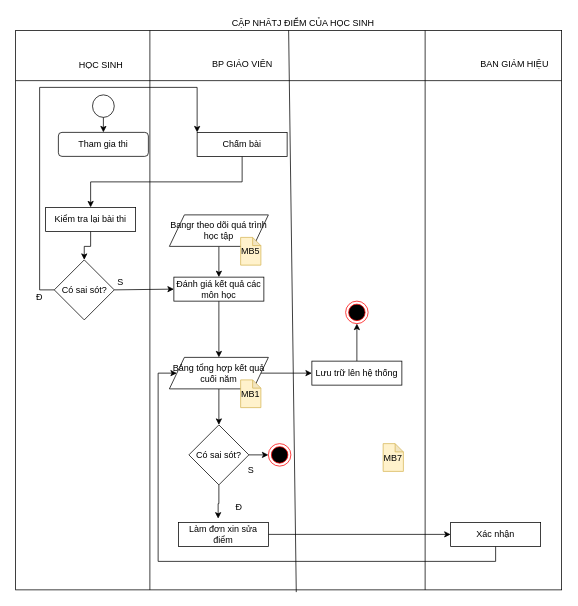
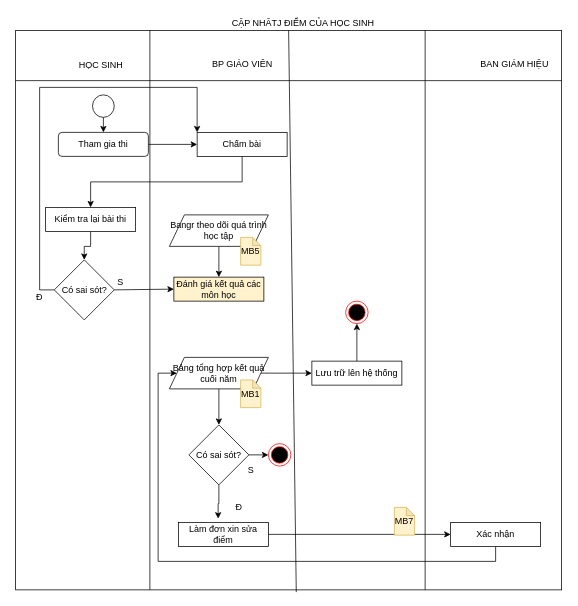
  <mxCell id="0" />
  <mxCell id="1" parent="0" />
  <mxCell id="2" value="" style="shape=internalStorage;whiteSpace=wrap;html=1;backgroundOutline=1;dx=179;dy=67;" vertex="1" parent="1"><mxGeometry x="20" y="40" width="728" height="746" as="geometry" /></mxCell>
  <mxCell id="3" value="HỌC SINH" style="text;html=1;strokeColor=none;fillColor=none;align=center;verticalAlign=middle;whiteSpace=wrap;rounded=0;" vertex="1" parent="1"><mxGeometry x="96" y="76" width="76" height="20" as="geometry" /></mxCell>
  <mxCell id="4" value="BP GIÁO VIÊN" style="text;html=1;align=center;verticalAlign=middle;resizable=0;points=[];autosize=1;" vertex="1" parent="1"><mxGeometry x="272" y="75" width="100" height="20" as="geometry" /></mxCell>
  <mxCell id="5" value="" style="endArrow=none;html=1;entryX=0.5;entryY=0;entryDx=0;entryDy=0;exitX=0.514;exitY=1.004;exitDx=0;exitDy=0;exitPerimeter=0;" edge="1" parent="1" source="2" target="2"><mxGeometry width="50" height="50" relative="1" as="geometry"><mxPoint x="249" y="486" as="sourcePoint" /><mxPoint x="299" y="436" as="targetPoint" /></mxGeometry></mxCell>
  <mxCell id="6" value="" style="endArrow=none;html=1;exitX=0.75;exitY=0;exitDx=0;exitDy=0;entryX=0.75;entryY=1;entryDx=0;entryDy=0;" edge="1" parent="1" source="2" target="2"><mxGeometry width="50" height="50" relative="1" as="geometry"><mxPoint x="249" y="486" as="sourcePoint" /><mxPoint x="299" y="436" as="targetPoint" /></mxGeometry></mxCell>
  <mxCell id="7" value="BAN GIÁM HIỆU" style="text;html=1;align=center;verticalAlign=middle;resizable=0;points=[];autosize=1;" vertex="1" parent="1"><mxGeometry x="634" y="76" width="101" height="18" as="geometry" /></mxCell>
  <mxCell id="8" value="" style="ellipse;whiteSpace=wrap;html=1;" vertex="1" parent="1"><mxGeometry x="122.5" y="126" width="29" height="30" as="geometry" /></mxCell>
  <mxCell id="9" value="" style="endArrow=classic;html=1;exitX=0.5;exitY=1;exitDx=0;exitDy=0;entryX=0.5;entryY=0;entryDx=0;entryDy=0;" edge="1" parent="1" source="8" target="11"><mxGeometry width="50" height="50" relative="1" as="geometry"><mxPoint x="362" y="486" as="sourcePoint" /><mxPoint x="412" y="436" as="targetPoint" /></mxGeometry></mxCell>
+ <mxCell id="10" style="edgeStyle=orthogonalEdgeStyle;rounded=0;orthogonalLoop=1;jettySize=auto;html=1;exitX=1;exitY=0.5;exitDx=0;exitDy=0;entryX=0;entryY=0.5;entryDx=0;entryDy=0;" edge="1" parent="1" source="11" target="13"><mxGeometry relative="1" as="geometry" /></mxCell>
  <mxCell id="11" value="Tham gia thi" style="whiteSpace=wrap;html=1;rounded=1;" vertex="1" parent="1"><mxGeometry x="77" y="176" width="120" height="32" as="geometry" /></mxCell>
  <mxCell id="12" style="edgeStyle=orthogonalEdgeStyle;rounded=0;orthogonalLoop=1;jettySize=auto;html=1;exitX=0.5;exitY=1;exitDx=0;exitDy=0;entryX=0.5;entryY=0;entryDx=0;entryDy=0;" edge="1" parent="1" source="13" target="26"><mxGeometry relative="1" as="geometry" /></mxCell>
  <mxCell id="13" value="Chấm bài" style="rounded=0;whiteSpace=wrap;html=1;" vertex="1" parent="1"><mxGeometry x="262" y="176" width="120" height="32" as="geometry" /></mxCell>
  <mxCell id="14" value="" style="endArrow=classic;html=1;exitX=1;exitY=0.5;exitDx=0;exitDy=0;entryX=0;entryY=0.5;entryDx=0;entryDy=0;" edge="1" parent="1" source="28" target="22"><mxGeometry width="50" height="50" relative="1" as="geometry"><mxPoint x="369" y="409" as="sourcePoint" /><mxPoint x="419" y="359" as="targetPoint" /></mxGeometry></mxCell>
  <mxCell id="15" style="edgeStyle=orthogonalEdgeStyle;rounded=0;orthogonalLoop=1;jettySize=auto;html=1;exitX=1;exitY=0.5;exitDx=0;exitDy=0;entryX=0;entryY=0.5;entryDx=0;entryDy=0;" edge="1" parent="1" source="17" target="24"><mxGeometry relative="1" as="geometry" /></mxCell>
  <mxCell id="16" style="edgeStyle=orthogonalEdgeStyle;rounded=0;orthogonalLoop=1;jettySize=auto;html=1;exitX=0.5;exitY=1;exitDx=0;exitDy=0;entryX=0.5;entryY=0;entryDx=0;entryDy=0;" edge="1" parent="1" source="17" target="32"><mxGeometry relative="1" as="geometry" /></mxCell>
  <mxCell id="17" value="Bảng tổng hợp kết quả cuối năm" style="shape=parallelogram;perimeter=parallelogramPerimeter;whiteSpace=wrap;html=1;fixedSize=1;" vertex="1" parent="1"><mxGeometry x="225" y="476" width="132" height="42" as="geometry" /></mxCell>
  <mxCell id="18" value="MB1" style="shape=note;whiteSpace=wrap;html=1;backgroundOutline=1;darkOpacity=0.05;size=11;fillColor=#fff2cc;strokeColor=#d6b656;" vertex="1" parent="1"><mxGeometry x="320" y="506" width="27" height="37" as="geometry" /></mxCell>
  <mxCell id="19" value="" style="ellipse;html=1;shape=endState;fillColor=#000000;strokeColor=#ff0000;" vertex="1" parent="1"><mxGeometry x="460" y="401" width="30" height="30" as="geometry" /></mxCell>
  <mxCell id="20" value="CẬP NHÂTJ ĐIỂM CỦA HỌC SINH" style="text;html=1;align=center;verticalAlign=middle;resizable=0;points=[];autosize=1;" vertex="1" parent="1"><mxGeometry x="298" y="20" width="210" height="20" as="geometry" /></mxCell>
- <mxCell id="21" style="edgeStyle=orthogonalEdgeStyle;rounded=0;orthogonalLoop=1;jettySize=auto;html=1;exitX=0.5;exitY=1;exitDx=0;exitDy=0;entryX=0.5;entryY=0;entryDx=0;entryDy=0;" edge="1" parent="1" source="22" target="17"><mxGeometry relative="1" as="geometry" /></mxCell>
- <mxCell id="22" value="Đánh giá kết quả các môn học" style="rounded=0;whiteSpace=wrap;html=1;" vertex="1" parent="1"><mxGeometry x="231" y="369" width="120" height="32" as="geometry" /></mxCell>
+ <mxCell id="22" value="Đánh giá kết quả các môn học" style="rounded=0;whiteSpace=wrap;html=1;fillColor=#fff2cc;" vertex="1" parent="1"><mxGeometry x="231" y="369" width="120" height="32" as="geometry" /></mxCell>
  <mxCell id="23" style="edgeStyle=orthogonalEdgeStyle;rounded=0;orthogonalLoop=1;jettySize=auto;html=1;exitX=0.5;exitY=0;exitDx=0;exitDy=0;entryX=0.5;entryY=1;entryDx=0;entryDy=0;" edge="1" parent="1" source="24" target="19"><mxGeometry relative="1" as="geometry" /></mxCell>
  <mxCell id="24" value="Lưu trữ lên hệ thống" style="rounded=0;whiteSpace=wrap;html=1;" vertex="1" parent="1"><mxGeometry x="415" y="481" width="120" height="32" as="geometry" /></mxCell>
  <mxCell id="25" style="edgeStyle=orthogonalEdgeStyle;rounded=0;orthogonalLoop=1;jettySize=auto;html=1;exitX=0.5;exitY=1;exitDx=0;exitDy=0;" edge="1" parent="1" source="26" target="28"><mxGeometry relative="1" as="geometry" /></mxCell>
  <mxCell id="26" value="Kiểm tra lại bài thi" style="rounded=0;whiteSpace=wrap;html=1;" vertex="1" parent="1"><mxGeometry x="60" y="276" width="120" height="32" as="geometry" /></mxCell>
  <mxCell id="27" style="edgeStyle=orthogonalEdgeStyle;rounded=0;orthogonalLoop=1;jettySize=auto;html=1;exitX=0;exitY=0.5;exitDx=0;exitDy=0;entryX=0;entryY=0;entryDx=0;entryDy=0;" edge="1" parent="1" source="28" target="13"><mxGeometry relative="1" as="geometry"><mxPoint x="31.5" y="356" as="sourcePoint" /><Array as="points"><mxPoint x="52" y="386" /><mxPoint x="52" y="116" /><mxPoint x="262" y="116" /></Array></mxGeometry></mxCell>
  <mxCell id="28" value="Có sai sót?" style="rhombus;whiteSpace=wrap;html=1;" vertex="1" parent="1"><mxGeometry x="71.5" y="346" width="80" height="80" as="geometry" /></mxCell>
  <mxCell id="29" value="Đ" style="text;html=1;strokeColor=none;fillColor=none;align=center;verticalAlign=middle;whiteSpace=wrap;rounded=0;" vertex="1" parent="1"><mxGeometry x="31.5" y="386" width="40" height="20" as="geometry" /></mxCell>
  <mxCell id="30" style="edgeStyle=orthogonalEdgeStyle;rounded=0;orthogonalLoop=1;jettySize=auto;html=1;exitX=0.5;exitY=1;exitDx=0;exitDy=0;entryX=0.442;entryY=-0.156;entryDx=0;entryDy=0;entryPerimeter=0;" edge="1" parent="1" source="32" target="37"><mxGeometry relative="1" as="geometry" /></mxCell>
  <mxCell id="31" style="edgeStyle=orthogonalEdgeStyle;rounded=0;orthogonalLoop=1;jettySize=auto;html=1;exitX=1;exitY=0.5;exitDx=0;exitDy=0;entryX=0;entryY=0.5;entryDx=0;entryDy=0;" edge="1" parent="1" source="32" target="43"><mxGeometry relative="1" as="geometry" /></mxCell>
  <mxCell id="32" value="Có sai sót?" style="rhombus;whiteSpace=wrap;html=1;" vertex="1" parent="1"><mxGeometry x="251" y="566" width="80" height="80" as="geometry" /></mxCell>
  <mxCell id="33" style="edgeStyle=orthogonalEdgeStyle;rounded=0;orthogonalLoop=1;jettySize=auto;html=1;exitX=0.5;exitY=1;exitDx=0;exitDy=0;entryX=0.5;entryY=0;entryDx=0;entryDy=0;" edge="1" parent="1" source="34" target="22"><mxGeometry relative="1" as="geometry" /></mxCell>
  <mxCell id="34" value="Bangr theo dõi quá trình học tập" style="shape=parallelogram;perimeter=parallelogramPerimeter;whiteSpace=wrap;html=1;fixedSize=1;" vertex="1" parent="1"><mxGeometry x="225" y="286" width="132" height="42" as="geometry" /></mxCell>
  <mxCell id="35" value="MB5" style="shape=note;whiteSpace=wrap;html=1;backgroundOutline=1;darkOpacity=0.05;size=11;fillColor=#fff2cc;strokeColor=#d6b656;" vertex="1" parent="1"><mxGeometry x="320" y="316" width="27" height="37" as="geometry" /></mxCell>
  <mxCell id="36" style="edgeStyle=orthogonalEdgeStyle;rounded=0;orthogonalLoop=1;jettySize=auto;html=1;exitX=1;exitY=0.5;exitDx=0;exitDy=0;" edge="1" parent="1" source="37" target="41"><mxGeometry relative="1" as="geometry" /></mxCell>
  <mxCell id="37" value="Làm đơn xin sửa điểm" style="rounded=0;whiteSpace=wrap;html=1;" vertex="1" parent="1"><mxGeometry x="237" y="696" width="120" height="32" as="geometry" /></mxCell>
  <mxCell id="38" value="S" style="text;html=1;strokeColor=none;fillColor=none;align=center;verticalAlign=middle;whiteSpace=wrap;rounded=0;" vertex="1" parent="1"><mxGeometry x="140" y="366" width="40" height="20" as="geometry" /></mxCell>
  <mxCell id="39" value="Đ" style="text;html=1;strokeColor=none;fillColor=none;align=center;verticalAlign=middle;whiteSpace=wrap;rounded=0;" vertex="1" parent="1"><mxGeometry x="298" y="666" width="40" height="20" as="geometry" /></mxCell>
  <mxCell id="40" style="edgeStyle=orthogonalEdgeStyle;rounded=0;orthogonalLoop=1;jettySize=auto;html=1;exitX=0.5;exitY=1;exitDx=0;exitDy=0;entryX=0;entryY=0.5;entryDx=0;entryDy=0;" edge="1" parent="1" source="41" target="17"><mxGeometry relative="1" as="geometry"><Array as="points"><mxPoint x="660" y="748" /><mxPoint x="210" y="748" /><mxPoint x="210" y="497" /></Array></mxGeometry></mxCell>
  <mxCell id="41" value="Xác nhận" style="rounded=0;whiteSpace=wrap;html=1;" vertex="1" parent="1"><mxGeometry x="600" y="696" width="120" height="32" as="geometry" /></mxCell>
- <mxCell id="42" value="MB7" style="shape=note;whiteSpace=wrap;html=1;backgroundOutline=1;darkOpacity=0.05;size=11;fillColor=#fff2cc;strokeColor=#d6b656;" vertex="1" parent="1"><mxGeometry x="510" y="591" width="27" height="37" as="geometry" /></mxCell>
+ <mxCell id="42" value="MB7" style="shape=note;whiteSpace=wrap;html=1;backgroundOutline=1;darkOpacity=0.05;size=11;fillColor=#fff2cc;strokeColor=#d6b656;" vertex="1" parent="1"><mxGeometry x="525" y="676" width="27" height="37" as="geometry" /></mxCell>
  <mxCell id="43" value="" style="ellipse;html=1;shape=endState;fillColor=#000000;strokeColor=#ff0000;" vertex="1" parent="1"><mxGeometry x="357" y="591" width="30" height="30" as="geometry" /></mxCell>
  <mxCell id="44" value="S" style="text;html=1;strokeColor=none;fillColor=none;align=center;verticalAlign=middle;whiteSpace=wrap;rounded=0;" vertex="1" parent="1"><mxGeometry x="313.5" y="616" width="40" height="20" as="geometry" /></mxCell>
